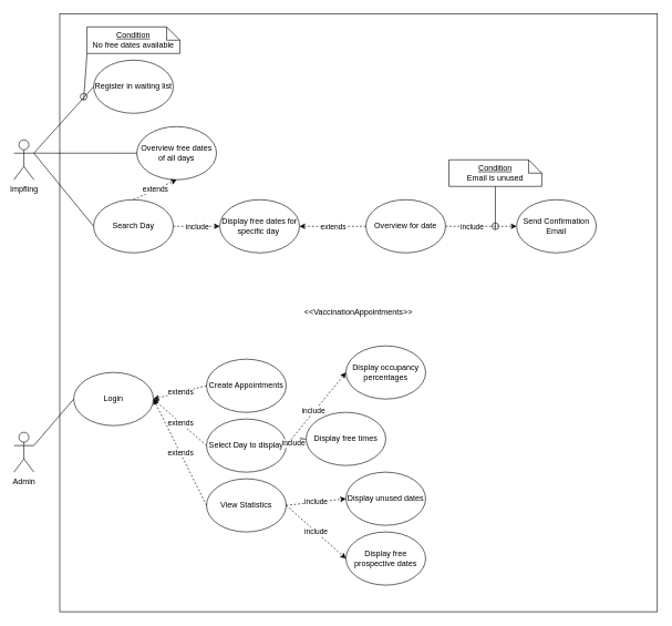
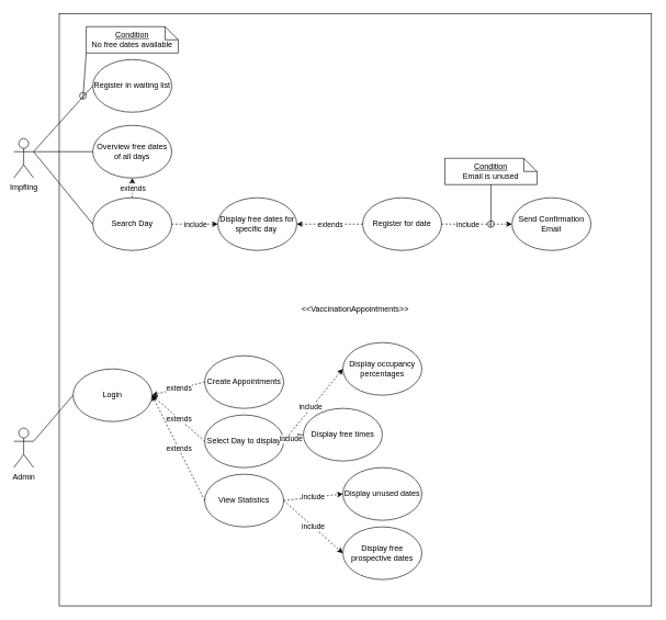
  <mxCell id="0" />
  <mxCell id="1" parent="0" />
  <mxCell id="2" value="&amp;lt;&amp;lt;VaccinationAppointments&amp;gt;&amp;gt;" style="whiteSpace=wrap;html=1;aspect=fixed;" parent="1" vertex="1"><mxGeometry x="89" y="20" width="900" height="900" as="geometry" /></mxCell>
  <mxCell id="3" value="Impfling" style="shape=umlActor;verticalLabelPosition=bottom;verticalAlign=top;html=1;outlineConnect=0;" parent="1" vertex="1"><mxGeometry x="20" y="210" width="30" height="60" as="geometry" /></mxCell>
  <mxCell id="4" value="Search Day" style="ellipse;whiteSpace=wrap;html=1;" parent="1" vertex="1"><mxGeometry x="140" y="300" width="120" height="80" as="geometry" /></mxCell>
  <mxCell id="5" value="Display free dates for specific day&amp;nbsp;" style="ellipse;whiteSpace=wrap;html=1;" parent="1" vertex="1"><mxGeometry x="330" y="300" width="120" height="80" as="geometry" /></mxCell>
  <mxCell id="6" value="" style="endArrow=none;html=1;exitX=1;exitY=0.333;exitDx=0;exitDy=0;exitPerimeter=0;entryX=0;entryY=0.5;entryDx=0;entryDy=0;" parent="1" source="3" target="4" edge="1"><mxGeometry width="50" height="50" relative="1" as="geometry"><mxPoint x="340" y="390" as="sourcePoint" /><mxPoint x="390" y="340" as="targetPoint" /></mxGeometry></mxCell>
  <mxCell id="7" value="" style="endArrow=classic;html=1;dashed=1;exitX=1;exitY=0.5;exitDx=0;exitDy=0;entryX=0;entryY=0.5;entryDx=0;entryDy=0;" parent="1" source="4" target="5" edge="1"><mxGeometry relative="1" as="geometry"><mxPoint x="250" y="130" as="sourcePoint" /><mxPoint x="350" y="130" as="targetPoint" /></mxGeometry></mxCell>
  <mxCell id="8" value="include" style="edgeLabel;resizable=0;html=1;align=center;verticalAlign=middle;" parent="7" connectable="0" vertex="1"><mxGeometry relative="1" as="geometry" /></mxCell>
- <mxCell id="9" value="Overview free dates of all days" style="ellipse;whiteSpace=wrap;html=1;" parent="1" vertex="1"><mxGeometry x="205" y="190" width="120" height="80" as="geometry" /></mxCell>
+ <mxCell id="9" value="Overview free dates of all days" style="ellipse;whiteSpace=wrap;html=1;" parent="1" vertex="1"><mxGeometry x="140" y="190" width="120" height="80" as="geometry" /></mxCell>
  <mxCell id="10" value="" style="endArrow=none;html=1;entryX=0;entryY=0.5;entryDx=0;entryDy=0;exitX=1;exitY=0.333;exitDx=0;exitDy=0;exitPerimeter=0;" parent="1" source="3" target="9" edge="1"><mxGeometry width="50" height="50" relative="1" as="geometry"><mxPoint x="50" y="310" as="sourcePoint" /><mxPoint x="150" y="320" as="targetPoint" /></mxGeometry></mxCell>
  <mxCell id="11" value="Admin&lt;br&gt;" style="shape=umlActor;verticalLabelPosition=bottom;verticalAlign=top;html=1;outlineConnect=0;" parent="1" vertex="1"><mxGeometry x="20" y="650" width="30" height="60" as="geometry" /></mxCell>
  <mxCell id="12" value="Display free times" style="ellipse;whiteSpace=wrap;html=1;" parent="1" vertex="1"><mxGeometry x="460" y="620" width="120" height="80" as="geometry" /></mxCell>
  <mxCell id="13" value="Display unused dates" style="ellipse;whiteSpace=wrap;html=1;" parent="1" vertex="1"><mxGeometry x="520" y="710" width="120" height="80" as="geometry" /></mxCell>
  <mxCell id="14" value="include" style="endArrow=classic;html=1;dashed=1;exitX=1;exitY=0.5;exitDx=0;exitDy=0;entryX=0;entryY=0.5;entryDx=0;entryDy=0;" parent="1" source="17" target="13" edge="1"><mxGeometry relative="1" as="geometry"><mxPoint x="537.57" y="630" as="sourcePoint" /><mxPoint x="449.996" y="671.716" as="targetPoint" /></mxGeometry></mxCell>
  <mxCell id="15" value="Create Appointments" style="ellipse;whiteSpace=wrap;html=1;" parent="1" vertex="1"><mxGeometry x="310" y="540" width="120" height="80" as="geometry" /></mxCell>
  <mxCell id="16" value="Select Day to display" style="ellipse;whiteSpace=wrap;html=1;" parent="1" vertex="1"><mxGeometry x="310" y="630" width="120" height="80" as="geometry" /></mxCell>
  <mxCell id="17" value="View Statistics" style="ellipse;whiteSpace=wrap;html=1;" parent="1" vertex="1"><mxGeometry x="310" y="720" width="120" height="80" as="geometry" /></mxCell>
  <mxCell id="18" value="" style="endArrow=classic;html=1;dashed=1;entryX=0;entryY=0.5;entryDx=0;entryDy=0;exitX=1;exitY=0.5;exitDx=0;exitDy=0;" parent="1" source="16" target="12" edge="1"><mxGeometry relative="1" as="geometry"><mxPoint x="430" y="667" as="sourcePoint" /><mxPoint x="515.16" y="710" as="targetPoint" /></mxGeometry></mxCell>
  <mxCell id="19" value="include" style="edgeLabel;resizable=0;html=1;align=center;verticalAlign=middle;" parent="18" connectable="0" vertex="1"><mxGeometry relative="1" as="geometry"><mxPoint x="-4.56" y="2" as="offset" /></mxGeometry></mxCell>
  <mxCell id="20" value="Display occupancy percentages" style="ellipse;whiteSpace=wrap;html=1;" parent="1" vertex="1"><mxGeometry x="520" y="520" width="120" height="80" as="geometry" /></mxCell>
  <mxCell id="21" value="" style="endArrow=classic;html=1;dashed=1;entryX=0;entryY=0.5;entryDx=0;entryDy=0;exitX=1;exitY=0.5;exitDx=0;exitDy=0;" parent="1" source="16" target="20" edge="1"><mxGeometry relative="1" as="geometry"><mxPoint x="429" y="575" as="sourcePoint" /><mxPoint x="514.16" y="615" as="targetPoint" /></mxGeometry></mxCell>
  <mxCell id="22" value="include" style="edgeLabel;resizable=0;html=1;align=center;verticalAlign=middle;" parent="21" connectable="0" vertex="1"><mxGeometry relative="1" as="geometry"><mxPoint x="-4.56" y="2" as="offset" /></mxGeometry></mxCell>
  <mxCell id="23" value="Display free prospective dates" style="ellipse;whiteSpace=wrap;html=1;" parent="1" vertex="1"><mxGeometry x="520" y="800" width="120" height="80" as="geometry" /></mxCell>
  <mxCell id="24" value="include" style="endArrow=classic;html=1;dashed=1;exitX=1;exitY=0.5;exitDx=0;exitDy=0;entryX=0;entryY=0.5;entryDx=0;entryDy=0;" parent="1" source="17" target="23" edge="1"><mxGeometry relative="1" as="geometry"><mxPoint x="580" y="780" as="sourcePoint" /><mxPoint x="520" y="850" as="targetPoint" /></mxGeometry></mxCell>
- <mxCell id="25" value="Overview for date" style="ellipse;whiteSpace=wrap;html=1;" parent="1" vertex="1"><mxGeometry x="550" y="300" width="120" height="80" as="geometry" /></mxCell>
+ <mxCell id="25" value="Register for date" style="ellipse;whiteSpace=wrap;html=1;" parent="1" vertex="1"><mxGeometry x="550" y="300" width="120" height="80" as="geometry" /></mxCell>
  <mxCell id="26" value="Send Confirmation Email" style="ellipse;whiteSpace=wrap;html=1;" parent="1" vertex="1"><mxGeometry x="777" y="300" width="120" height="80" as="geometry" /></mxCell>
  <mxCell id="27" value="" style="endArrow=classic;html=1;dashed=1;exitX=1;exitY=0.5;exitDx=0;exitDy=0;entryX=0;entryY=0.5;entryDx=0;entryDy=0;" parent="1" source="25" target="26" edge="1"><mxGeometry relative="1" as="geometry"><mxPoint x="640" y="300" as="sourcePoint" /><mxPoint x="730" y="300" as="targetPoint" /></mxGeometry></mxCell>
  <mxCell id="28" value="include" style="edgeLabel;resizable=0;html=1;align=center;verticalAlign=middle;" parent="27" connectable="0" vertex="1"><mxGeometry relative="1" as="geometry"><mxPoint x="-15" as="offset" /></mxGeometry></mxCell>
  <mxCell id="29" value="" style="ellipse;whiteSpace=wrap;html=1;aspect=fixed;fillColor=none;" parent="1" vertex="1"><mxGeometry x="740" y="335" width="10" height="10" as="geometry" /></mxCell>
  <mxCell id="30" value="" style="endArrow=none;html=1;entryX=0.5;entryY=1;entryDx=0;entryDy=0;exitX=0.5;exitY=1;exitDx=0;exitDy=0;exitPerimeter=0;" parent="1" source="31" target="29" edge="1"><mxGeometry width="50" height="50" relative="1" as="geometry"><mxPoint x="340" y="240" as="sourcePoint" /><mxPoint x="390" y="190" as="targetPoint" /></mxGeometry></mxCell>
  <mxCell id="31" value="&lt;u&gt;Condition&lt;/u&gt;&lt;br&gt;Email is unused" style="shape=note;size=20;whiteSpace=wrap;html=1;fillColor=none;" parent="1" vertex="1"><mxGeometry x="675" y="240" width="140" height="40" as="geometry" /></mxCell>
  <mxCell id="32" value="Register in waiting list" style="ellipse;whiteSpace=wrap;html=1;" parent="1" vertex="1"><mxGeometry x="140" y="90" width="120" height="80" as="geometry" /></mxCell>
  <mxCell id="33" value="" style="endArrow=none;html=1;entryX=0;entryY=0.5;entryDx=0;entryDy=0;exitX=1;exitY=0.333;exitDx=0;exitDy=0;exitPerimeter=0;" parent="1" source="3" target="32" edge="1"><mxGeometry width="50" height="50" relative="1" as="geometry"><mxPoint x="50" y="250" as="sourcePoint" /><mxPoint x="150" y="120" as="targetPoint" /></mxGeometry></mxCell>
  <mxCell id="34" value="" style="ellipse;whiteSpace=wrap;html=1;aspect=fixed;fillColor=none;" parent="1" vertex="1"><mxGeometry x="120" y="140" width="10" height="10" as="geometry" /></mxCell>
  <mxCell id="35" value="" style="endArrow=none;html=1;entryX=0.5;entryY=1;entryDx=0;entryDy=0;exitX=0;exitY=1;exitDx=0;exitDy=0;exitPerimeter=0;" parent="1" source="36" target="34" edge="1"><mxGeometry width="50" height="50" relative="1" as="geometry"><mxPoint x="140" y="205" as="sourcePoint" /><mxPoint x="190" y="155" as="targetPoint" /></mxGeometry></mxCell>
  <mxCell id="36" value="&lt;u&gt;Condition&lt;/u&gt;&lt;br&gt;No free dates available" style="shape=note;size=20;whiteSpace=wrap;html=1;fillColor=none;" parent="1" vertex="1"><mxGeometry x="130" y="40" width="140" height="40" as="geometry" /></mxCell>
  <mxCell id="37" value="" style="endArrow=classic;html=1;dashed=1;entryX=0.5;entryY=1;entryDx=0;entryDy=0;exitX=0.5;exitY=0;exitDx=0;exitDy=0;" parent="1" source="4" target="9" edge="1"><mxGeometry relative="1" as="geometry"><mxPoint x="330" y="320" as="sourcePoint" /><mxPoint x="409" y="250" as="targetPoint" /></mxGeometry></mxCell>
  <mxCell id="38" value="extends" style="edgeLabel;resizable=0;html=1;align=center;verticalAlign=middle;" parent="37" connectable="0" vertex="1"><mxGeometry relative="1" as="geometry" /></mxCell>
  <mxCell id="39" value="" style="endArrow=classic;html=1;dashed=1;exitX=0;exitY=0.5;exitDx=0;exitDy=0;entryX=1;entryY=0.5;entryDx=0;entryDy=0;" parent="1" source="25" target="5" edge="1"><mxGeometry relative="1" as="geometry"><mxPoint x="360" y="330" as="sourcePoint" /><mxPoint x="270" y="240" as="targetPoint" /></mxGeometry></mxCell>
  <mxCell id="40" value="extends" style="edgeLabel;resizable=0;html=1;align=center;verticalAlign=middle;" parent="39" connectable="0" vertex="1"><mxGeometry relative="1" as="geometry" /></mxCell>
  <mxCell id="41" value="Login" style="ellipse;whiteSpace=wrap;html=1;" parent="1" vertex="1"><mxGeometry x="110" y="560" width="120" height="80" as="geometry" /></mxCell>
  <mxCell id="42" value="" style="endArrow=none;html=1;entryX=0;entryY=0.5;entryDx=0;entryDy=0;exitX=1;exitY=0.333;exitDx=0;exitDy=0;exitPerimeter=0;" parent="1" source="11" target="41" edge="1"><mxGeometry width="50" height="50" relative="1" as="geometry"><mxPoint x="60" y="490" as="sourcePoint" /><mxPoint x="160" y="420" as="targetPoint" /></mxGeometry></mxCell>
  <mxCell id="43" value="" style="endArrow=classic;html=1;dashed=1;exitX=0;exitY=0.5;exitDx=0;exitDy=0;entryX=1;entryY=0.5;entryDx=0;entryDy=0;" parent="1" source="15" target="41" edge="1"><mxGeometry relative="1" as="geometry"><mxPoint x="285" y="550" as="sourcePoint" /><mxPoint x="195" y="550" as="targetPoint" /></mxGeometry></mxCell>
  <mxCell id="44" value="extends" style="edgeLabel;resizable=0;html=1;align=center;verticalAlign=middle;" parent="43" connectable="0" vertex="1"><mxGeometry relative="1" as="geometry" /></mxCell>
  <mxCell id="45" value="" style="endArrow=classic;html=1;dashed=1;exitX=0;exitY=0.5;exitDx=0;exitDy=0;entryX=1;entryY=0.5;entryDx=0;entryDy=0;" parent="1" source="16" target="41" edge="1"><mxGeometry relative="1" as="geometry"><mxPoint x="320" y="590" as="sourcePoint" /><mxPoint x="260" y="670" as="targetPoint" /></mxGeometry></mxCell>
  <mxCell id="46" value="extends" style="edgeLabel;resizable=0;html=1;align=center;verticalAlign=middle;" parent="45" connectable="0" vertex="1"><mxGeometry relative="1" as="geometry" /></mxCell>
  <mxCell id="47" value="" style="endArrow=classic;html=1;dashed=1;exitX=0;exitY=0.5;exitDx=0;exitDy=0;entryX=1;entryY=0.5;entryDx=0;entryDy=0;" parent="1" source="17" target="41" edge="1"><mxGeometry relative="1" as="geometry"><mxPoint x="330" y="600" as="sourcePoint" /><mxPoint x="280" y="690" as="targetPoint" /></mxGeometry></mxCell>
  <mxCell id="48" value="extends" style="edgeLabel;resizable=0;html=1;align=center;verticalAlign=middle;" parent="47" connectable="0" vertex="1"><mxGeometry relative="1" as="geometry" /></mxCell>
